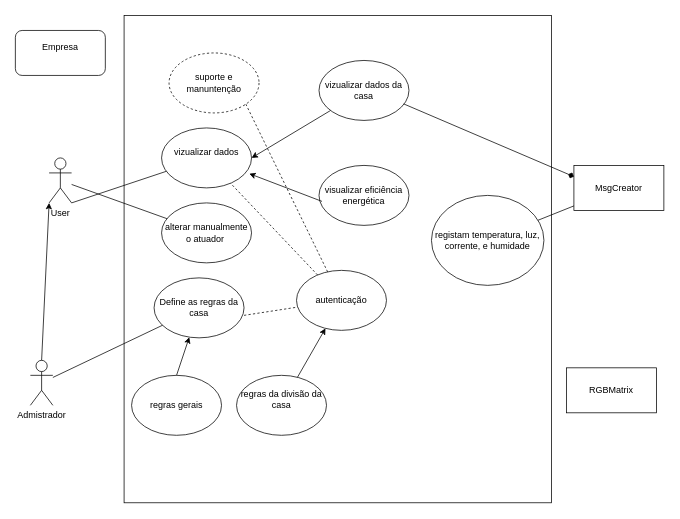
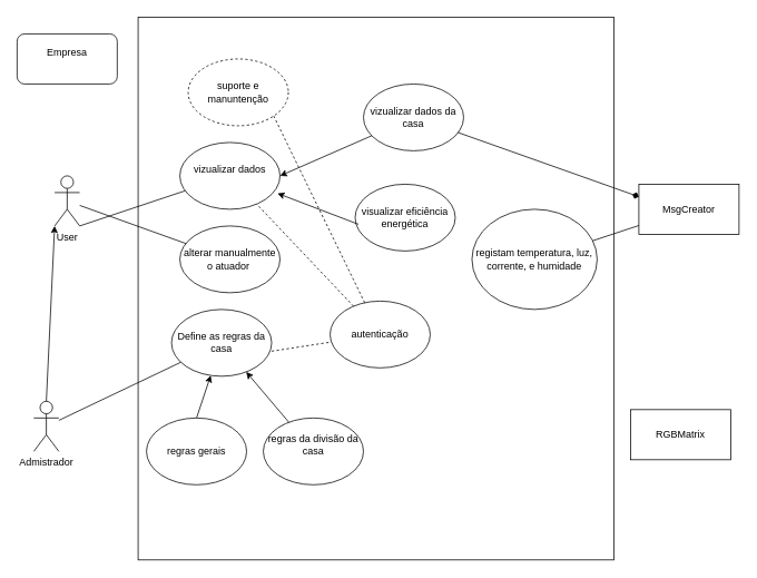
  <mxCell id="0" />
  <mxCell id="1" parent="0" />
  <mxCell id="2" value="" style="rounded=0;whiteSpace=wrap;html=1;" vertex="1" parent="1"><mxGeometry x="165" y="20" width="570" height="650" as="geometry" /></mxCell>
  <mxCell id="3" value="User&lt;br&gt;&lt;br&gt;" style="shape=umlActor;verticalLabelPosition=bottom;labelBackgroundColor=#ffffff;verticalAlign=top;html=1;outlineConnect=0;" vertex="1" parent="1"><mxGeometry x="65" y="210" width="30" height="60" as="geometry" /></mxCell>
  <mxCell id="4" value="Admistrador&lt;br&gt;&lt;br&gt;" style="shape=umlActor;verticalLabelPosition=bottom;labelBackgroundColor=#ffffff;verticalAlign=top;html=1;outlineConnect=0;" vertex="1" parent="1"><mxGeometry x="40" y="480" width="30" height="60" as="geometry" /></mxCell>
  <mxCell id="5" value="" style="endArrow=classic;html=1;exitX=0.5;exitY=0;exitDx=0;exitDy=0;exitPerimeter=0;entryX=0;entryY=1;entryDx=0;entryDy=0;entryPerimeter=0;" edge="1" parent="1" source="4" target="3"><mxGeometry width="50" height="50" relative="1" as="geometry"><mxPoint x="75" y="350" as="sourcePoint" /><mxPoint x="105" y="300" as="targetPoint" /></mxGeometry></mxCell>
  <mxCell id="6" value="Empresa&lt;br&gt;&lt;br&gt;" style="rounded=1;whiteSpace=wrap;html=1;" vertex="1" parent="1"><mxGeometry x="20" y="40" width="120" height="60" as="geometry" /></mxCell>
  <mxCell id="7" value="suporte e manuntenção" style="ellipse;whiteSpace=wrap;html=1;dashed=1;" vertex="1" parent="1"><mxGeometry x="225" y="70" width="120" height="80" as="geometry" /></mxCell>
  <mxCell id="8" value="autenticação" style="ellipse;whiteSpace=wrap;html=1;" vertex="1" parent="1"><mxGeometry x="395" y="360" width="120" height="80" as="geometry" /></mxCell>
  <mxCell id="9" value="vizualizar dados&lt;br&gt;&lt;br&gt;" style="ellipse;whiteSpace=wrap;html=1;" vertex="1" parent="1"><mxGeometry x="215" y="170" width="120" height="80" as="geometry" /></mxCell>
  <mxCell id="10" value="alterar manualmente o atuador&amp;nbsp;" style="ellipse;whiteSpace=wrap;html=1;" vertex="1" parent="1"><mxGeometry x="215" y="270" width="120" height="80" as="geometry" /></mxCell>
  <mxCell id="11" value="Define as regras da casa" style="ellipse;whiteSpace=wrap;html=1;" vertex="1" parent="1"><mxGeometry x="205" y="370" width="120" height="80" as="geometry" /></mxCell>
  <mxCell id="12" value="regras gerais" style="ellipse;whiteSpace=wrap;html=1;" vertex="1" parent="1"><mxGeometry x="175" y="500" width="120" height="80" as="geometry" /></mxCell>
  <mxCell id="13" value="regras da divisão da casa&lt;br&gt;&lt;br&gt;" style="ellipse;whiteSpace=wrap;html=1;" vertex="1" parent="1"><mxGeometry x="315" y="500" width="120" height="80" as="geometry" /></mxCell>
  <mxCell id="14" value="visualizar eficiência energética" style="ellipse;whiteSpace=wrap;html=1;" vertex="1" parent="1"><mxGeometry x="425" y="220" width="120" height="80" as="geometry" /></mxCell>
- <mxCell id="15" value="vizualizar dados da casa" style="ellipse;whiteSpace=wrap;html=1;" vertex="1" parent="1"><mxGeometry x="425" y="80" width="120" height="80" as="geometry" /></mxCell>
+ <mxCell id="15" value="vizualizar dados da casa" style="ellipse;whiteSpace=wrap;html=1;" vertex="1" parent="1"><mxGeometry x="435" y="100" width="120" height="80" as="geometry" /></mxCell>
  <mxCell id="16" value="" style="endArrow=classic;html=1;entryX=1;entryY=0.5;entryDx=0;entryDy=0;" edge="1" parent="1" source="15" target="9"><mxGeometry width="50" height="50" relative="1" as="geometry"><mxPoint x="425" y="180" as="sourcePoint" /><mxPoint x="435" y="180" as="targetPoint" /></mxGeometry></mxCell>
  <mxCell id="17" value="" style="endArrow=classic;html=1;exitX=0.025;exitY=0.6;exitDx=0;exitDy=0;entryX=0.967;entryY=0.763;entryDx=0;entryDy=0;entryPerimeter=0;exitPerimeter=0;" edge="1" parent="1"><mxGeometry width="50" height="50" relative="1" as="geometry"><mxPoint x="429" y="268" as="sourcePoint" /><mxPoint x="332" y="231" as="targetPoint" /></mxGeometry></mxCell>
- <mxCell id="18" value="registam temperatura, luz, corrente, e humidade" style="ellipse;whiteSpace=wrap;html=1;" vertex="1" parent="1"><mxGeometry x="575" y="260" width="150" height="120" as="geometry" /></mxCell>
+ <mxCell id="18" value="registam temperatura, luz, corrente, e humidade" style="ellipse;whiteSpace=wrap;html=1;" vertex="1" parent="1"><mxGeometry x="565" y="250" width="150" height="120" as="geometry" /></mxCell>
  <mxCell id="19" value="MsgCreator" style="rounded=0;whiteSpace=wrap;html=1;" vertex="1" parent="1"><mxGeometry x="765" y="220" width="120" height="60" as="geometry" /></mxCell>
  <mxCell id="20" value="RGBMatrix" style="rounded=0;whiteSpace=wrap;html=1;" vertex="1" parent="1"><mxGeometry x="755" y="490" width="120" height="60" as="geometry" /></mxCell>
  <mxCell id="21" value="" style="endArrow=none;dashed=1;html=1;" edge="1" parent="1" target="8"><mxGeometry width="50" height="50" relative="1" as="geometry"><mxPoint x="325" y="420" as="sourcePoint" /><mxPoint x="375" y="370" as="targetPoint" /></mxGeometry></mxCell>
  <mxCell id="22" value="" style="endArrow=none;dashed=1;html=1;entryX=1;entryY=1;entryDx=0;entryDy=0;" edge="1" parent="1" source="8" target="7"><mxGeometry width="50" height="50" relative="1" as="geometry"><mxPoint x="385" y="320" as="sourcePoint" /><mxPoint x="435" y="270" as="targetPoint" /></mxGeometry></mxCell>
  <mxCell id="23" value="" style="endArrow=none;dashed=1;html=1;" edge="1" parent="1" source="8" target="9"><mxGeometry width="50" height="50" relative="1" as="geometry"><mxPoint x="355" y="350" as="sourcePoint" /><mxPoint x="405" y="300" as="targetPoint" /></mxGeometry></mxCell>
  <mxCell id="24" value="" style="endArrow=classic;html=1;" edge="1" parent="1" target="11"><mxGeometry width="50" height="50" relative="1" as="geometry"><mxPoint x="235" y="500" as="sourcePoint" /><mxPoint x="275" y="460" as="targetPoint" /></mxGeometry></mxCell>
- <mxCell id="25" value="" style="endArrow=classic;html=1;" edge="1" parent="1" source="13" target="8"><mxGeometry width="50" height="50" relative="1" as="geometry"><mxPoint x="315" y="500" as="sourcePoint" /><mxPoint x="365" y="450" as="targetPoint" /></mxGeometry></mxCell>
+ <mxCell id="25" value="" style="endArrow=classic;html=1;" edge="1" parent="1" source="13" target="11"><mxGeometry width="50" height="50" relative="1" as="geometry"><mxPoint x="315" y="500" as="sourcePoint" /><mxPoint x="365" y="450" as="targetPoint" /></mxGeometry></mxCell>
  <mxCell id="26" value="" style="endArrow=diamond;html=1;entryX=0;entryY=0.25;entryDx=0;entryDy=0;exitX=0.942;exitY=0.725;exitDx=0;exitDy=0;exitPerimeter=0;" edge="1" parent="1" source="15" target="19"><mxGeometry width="50" height="50" relative="1" as="geometry"><mxPoint x="595" y="210" as="sourcePoint" /><mxPoint x="645" y="160" as="targetPoint" /></mxGeometry></mxCell>
  <mxCell id="27" value="" style="endArrow=none;html=1;" edge="1" parent="1" source="18" target="19"><mxGeometry width="50" height="50" relative="1" as="geometry"><mxPoint x="745" y="350" as="sourcePoint" /><mxPoint x="795" y="300" as="targetPoint" /></mxGeometry></mxCell>
  <mxCell id="28" value="" style="endArrow=none;html=1;exitX=1;exitY=1;exitDx=0;exitDy=0;exitPerimeter=0;" edge="1" parent="1" source="3" target="9"><mxGeometry width="50" height="50" relative="1" as="geometry"><mxPoint x="115" y="290" as="sourcePoint" /><mxPoint x="165" y="240" as="targetPoint" /></mxGeometry></mxCell>
  <mxCell id="29" value="" style="endArrow=none;html=1;" edge="1" parent="1" source="3" target="10"><mxGeometry width="50" height="50" relative="1" as="geometry"><mxPoint x="165" y="320" as="sourcePoint" /><mxPoint x="215" y="270" as="targetPoint" /></mxGeometry></mxCell>
  <mxCell id="30" value="" style="endArrow=none;html=1;" edge="1" parent="1" source="4" target="11"><mxGeometry width="50" height="50" relative="1" as="geometry"><mxPoint x="115" y="480" as="sourcePoint" /><mxPoint x="165" y="430" as="targetPoint" /></mxGeometry></mxCell>
